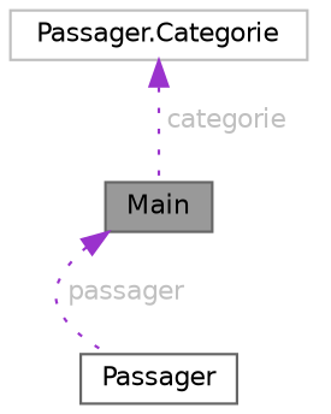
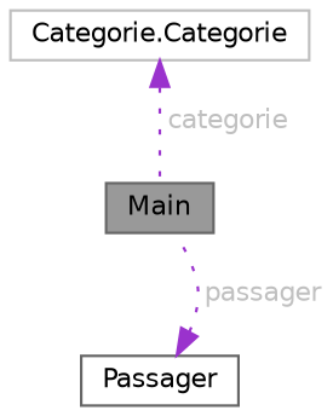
  digraph {
    node [color=gray40 fillcolor=white fontname=Helvetica fontsize=10 shape=box style=filled]
    edge [color=darkorchid3 dir=back fontcolor=grey fontname=Helvetica fontsize=10 labelfontname=Helvetica labelfontsize=10 style=dotted]
    n1 [fillcolor=grey60 fontcolor=black height=0.2 label=Main width=0.4]
    n2 [height=0.2 label=Passager width=0.4]
-   n3 [color=grey75 height=0.2 label="Passager.Categorie" width=0.4]
-   n1 -> n2 [label=" passager"]
+   n3 [color=grey75 height=0.2 label="Categorie.Categorie" width=0.4]
+   n2 -> n1 [label=" passager"]
    n3 -> n1 [label=" categorie"]
  }
